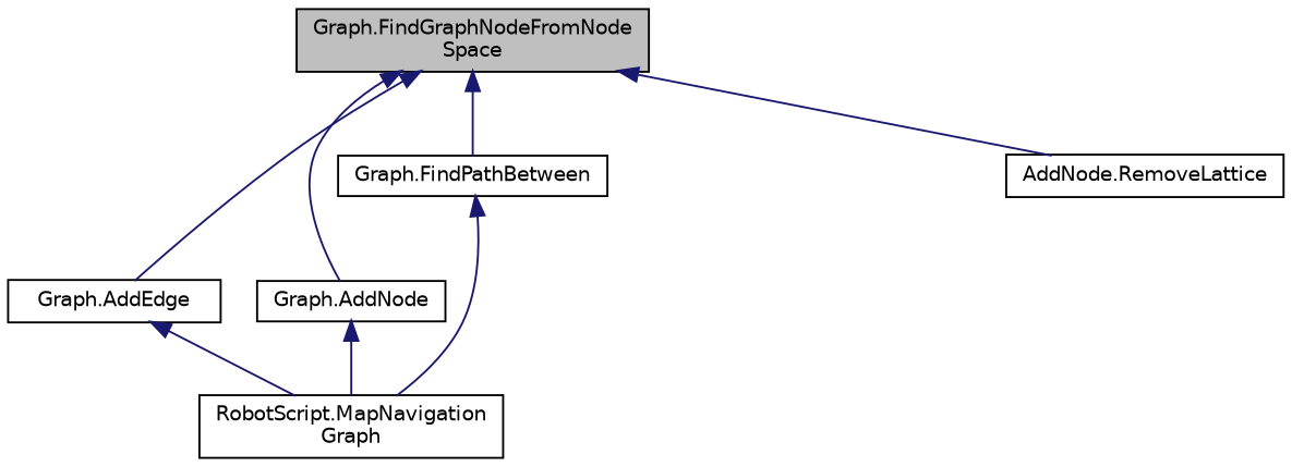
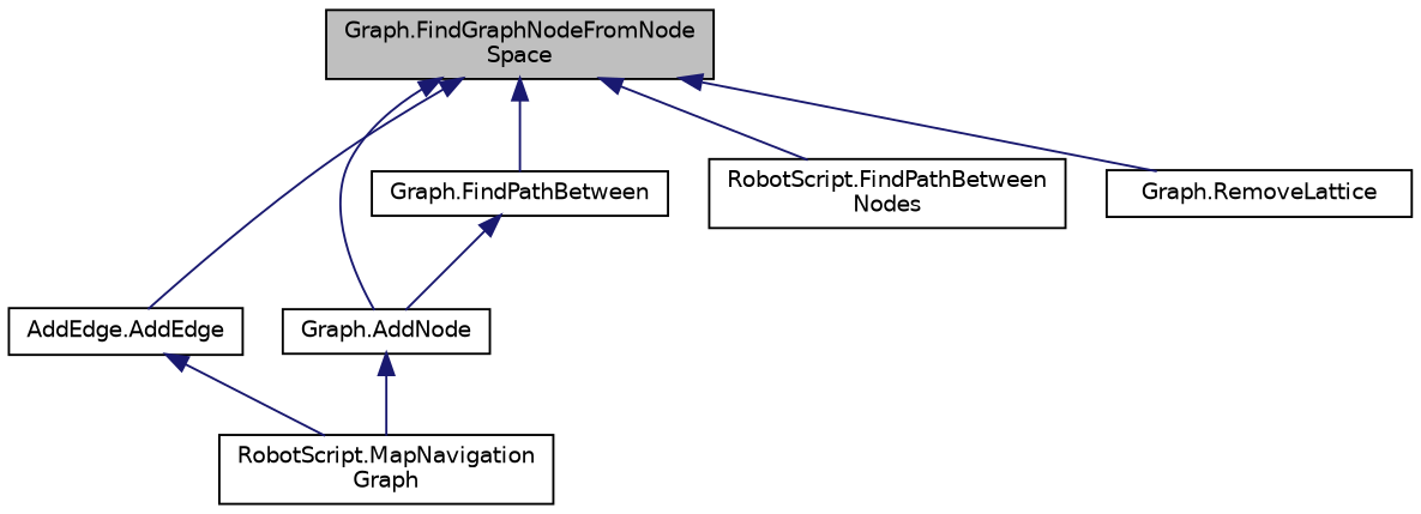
  digraph {
    fontname="DejaVu Sans"
    rankdir=TB
    node [color=black fillcolor=white fontname="DejaVu Sans" fontsize=10 shape=record style=filled]
    edge [color=midnightblue dir=back fontname="DejaVu Sans" fontsize=10 labelfontname=Helvetica labelfontsize=10 style=solid]
    n1 [fillcolor=grey75 fontcolor=black height=0.2 label="Graph.FindGraphNodeFromNode\lSpace" width=0.4]
-   n2 [height=0.2 label="Graph.AddEdge" width=0.4]
+   n2 [height=0.2 label="AddEdge.AddEdge" width=0.4]
    n3 [height=0.2 label="Graph.AddNode" width=0.4]
    n4 [height=0.2 label="Graph.FindPathBetween" width=0.4]
-   n6 [height=0.2 label="AddNode.RemoveLattice" width=0.4]
+   n5 [height=0.2 label="RobotScript.FindPathBetween\lNodes" width=0.4]
+   n6 [height=0.2 label="Graph.RemoveLattice" width=0.4]
    n7 [height=0.2 label="RobotScript.MapNavigation\lGraph" width=0.4]
    n1 -> n2
    n1 -> n3
    n1 -> n4
+   n1 -> n5
    n1 -> n6
    n2 -> n7
    n3 -> n7
-   n4 -> n7
+   n4 -> n3
  }
